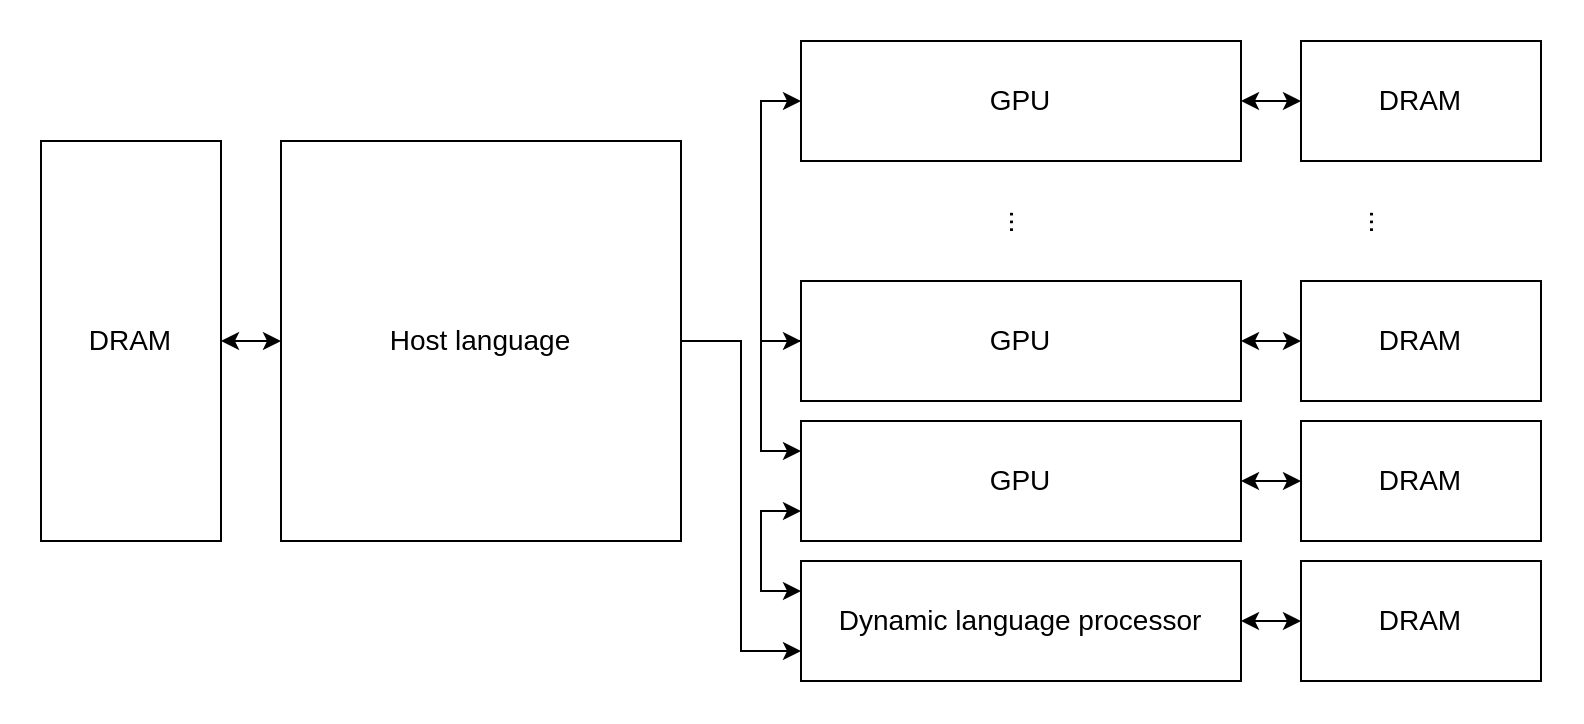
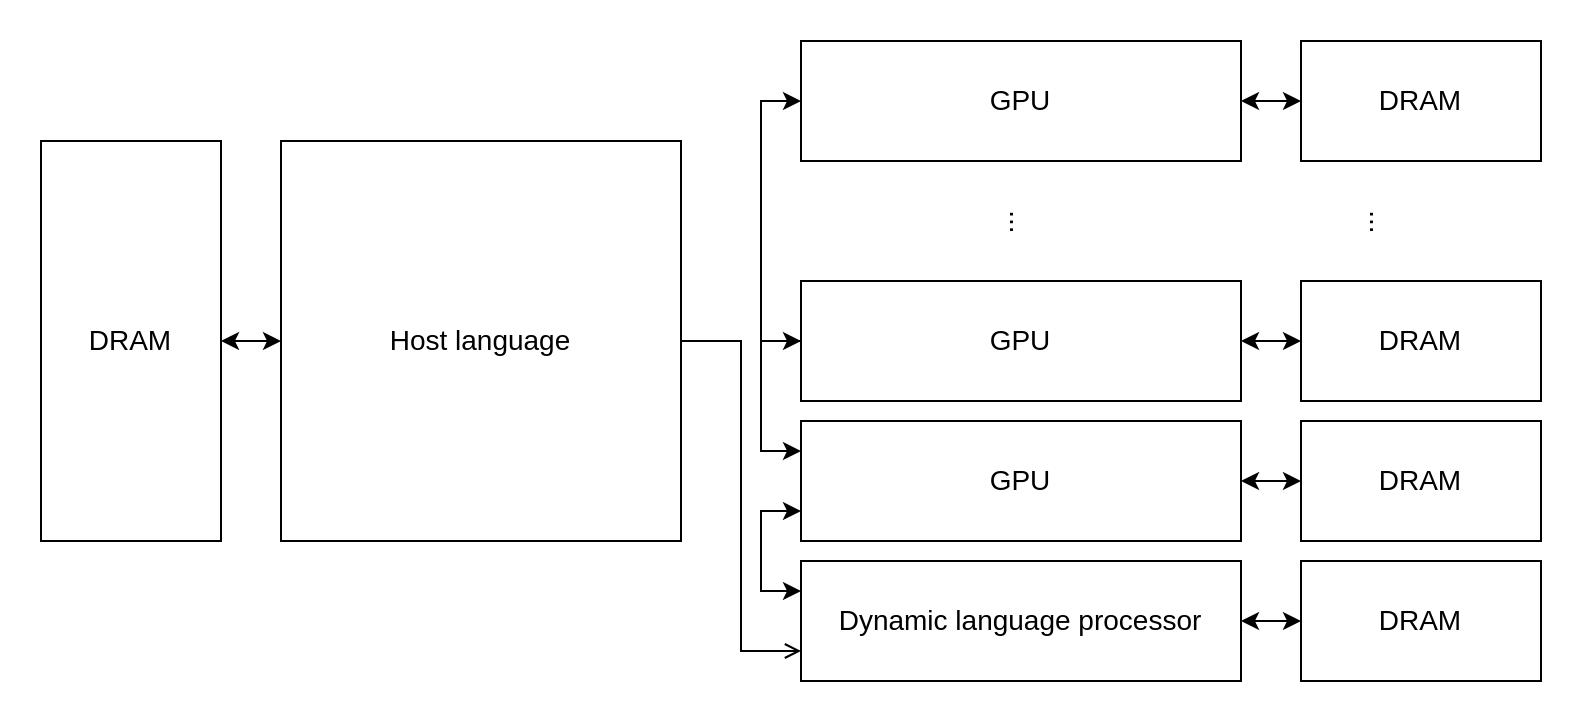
  <mxCell id="0" />
  <mxCell id="1" parent="0" />
- <mxCell id="2" style="edgeStyle=orthogonalEdgeStyle;rounded=0;orthogonalLoop=1;jettySize=auto;html=1;exitX=1;exitY=0.5;exitDx=0;exitDy=0;entryX=0;entryY=0.75;entryDx=0;entryDy=0;fontSize=14;" edge="1" parent="1" source="4" target="16"><mxGeometry relative="1" as="geometry" /></mxCell>
+ <mxCell id="2" style="edgeStyle=orthogonalEdgeStyle;rounded=0;orthogonalLoop=1;jettySize=auto;html=1;exitX=1;exitY=0.5;exitDx=0;exitDy=0;entryX=0;entryY=0.75;entryDx=0;entryDy=0;fontSize=14;endArrow=open;" edge="1" parent="1" source="4" target="16"><mxGeometry relative="1" as="geometry" /></mxCell>
  <mxCell id="3" style="edgeStyle=orthogonalEdgeStyle;rounded=0;orthogonalLoop=1;jettySize=auto;html=1;exitX=0;exitY=0.5;exitDx=0;exitDy=0;entryX=1;entryY=0.5;entryDx=0;entryDy=0;fontSize=14;startArrow=classic;startFill=1;" edge="1" parent="1" source="4" target="5"><mxGeometry relative="1" as="geometry" /></mxCell>
  <mxCell id="4" value="Host language" style="whiteSpace=wrap;html=1;aspect=fixed;fontSize=14;" vertex="1" parent="1"><mxGeometry x="140" y="70" width="200" height="200" as="geometry" /></mxCell>
  <mxCell id="5" value="DRAM" style="rounded=0;whiteSpace=wrap;html=1;fontSize=14;" vertex="1" parent="1"><mxGeometry x="20" y="70" width="90" height="200" as="geometry" /></mxCell>
  <mxCell id="6" style="edgeStyle=orthogonalEdgeStyle;rounded=0;orthogonalLoop=1;jettySize=auto;html=1;exitX=1;exitY=0.5;exitDx=0;exitDy=0;entryX=0;entryY=0.5;entryDx=0;entryDy=0;fontSize=14;startArrow=classic;startFill=1;" edge="1" parent="1" source="7" target="20"><mxGeometry relative="1" as="geometry" /></mxCell>
  <mxCell id="7" value="GPU" style="rounded=0;whiteSpace=wrap;html=1;fontSize=14;" vertex="1" parent="1"><mxGeometry x="400" y="20" width="220" height="60" as="geometry" /></mxCell>
  <mxCell id="8" style="edgeStyle=orthogonalEdgeStyle;rounded=0;orthogonalLoop=1;jettySize=auto;html=1;exitX=0;exitY=0.5;exitDx=0;exitDy=0;entryX=0;entryY=0.5;entryDx=0;entryDy=0;fontSize=14;" edge="1" parent="1" source="10" target="7"><mxGeometry relative="1" as="geometry" /></mxCell>
  <mxCell id="9" style="edgeStyle=orthogonalEdgeStyle;rounded=0;orthogonalLoop=1;jettySize=auto;html=1;exitX=1;exitY=0.5;exitDx=0;exitDy=0;entryX=0;entryY=0.5;entryDx=0;entryDy=0;fontSize=14;startArrow=classic;startFill=1;" edge="1" parent="1" source="10" target="19"><mxGeometry relative="1" as="geometry" /></mxCell>
  <mxCell id="10" value="GPU" style="rounded=0;whiteSpace=wrap;html=1;fontSize=14;" vertex="1" parent="1"><mxGeometry x="400" y="140" width="220" height="60" as="geometry" /></mxCell>
  <mxCell id="11" style="edgeStyle=orthogonalEdgeStyle;rounded=0;orthogonalLoop=1;jettySize=auto;html=1;exitX=0;exitY=0.25;exitDx=0;exitDy=0;entryX=0;entryY=0.5;entryDx=0;entryDy=0;fontSize=14;startArrow=classic;startFill=1;" edge="1" parent="1" source="13" target="10"><mxGeometry relative="1" as="geometry" /></mxCell>
  <mxCell id="12" style="edgeStyle=orthogonalEdgeStyle;rounded=0;orthogonalLoop=1;jettySize=auto;html=1;exitX=1;exitY=0.5;exitDx=0;exitDy=0;fontSize=14;startArrow=classic;startFill=1;" edge="1" parent="1" source="13" target="18"><mxGeometry relative="1" as="geometry" /></mxCell>
  <mxCell id="13" value="GPU" style="rounded=0;whiteSpace=wrap;html=1;fontSize=14;fontStyle=0" vertex="1" parent="1"><mxGeometry x="400" y="210" width="220" height="60" as="geometry" /></mxCell>
  <mxCell id="14" style="edgeStyle=orthogonalEdgeStyle;rounded=0;orthogonalLoop=1;jettySize=auto;html=1;exitX=0;exitY=0.25;exitDx=0;exitDy=0;entryX=0;entryY=0.75;entryDx=0;entryDy=0;fontSize=14;startArrow=classic;startFill=1;" edge="1" parent="1" source="16" target="13"><mxGeometry relative="1" as="geometry" /></mxCell>
  <mxCell id="15" style="edgeStyle=orthogonalEdgeStyle;rounded=0;orthogonalLoop=1;jettySize=auto;html=1;exitX=1;exitY=0.5;exitDx=0;exitDy=0;entryX=0;entryY=0.5;entryDx=0;entryDy=0;fontSize=14;startArrow=classic;startFill=1;" edge="1" parent="1" source="16" target="17"><mxGeometry relative="1" as="geometry" /></mxCell>
  <mxCell id="16" value="Dynamic language processor" style="rounded=0;whiteSpace=wrap;html=1;fontSize=14;fontStyle=0" vertex="1" parent="1"><mxGeometry x="400" y="280" width="220" height="60" as="geometry" /></mxCell>
  <mxCell id="17" value="DRAM" style="rounded=0;whiteSpace=wrap;html=1;fontSize=14;" vertex="1" parent="1"><mxGeometry x="650" y="280" width="120" height="60" as="geometry" /></mxCell>
  <mxCell id="18" value="DRAM" style="rounded=0;whiteSpace=wrap;html=1;fontSize=14;" vertex="1" parent="1"><mxGeometry x="650" y="210" width="120" height="60" as="geometry" /></mxCell>
  <mxCell id="19" value="DRAM" style="rounded=0;whiteSpace=wrap;html=1;fontSize=14;" vertex="1" parent="1"><mxGeometry x="650" y="140" width="120" height="60" as="geometry" /></mxCell>
  <mxCell id="20" value="DRAM" style="rounded=0;whiteSpace=wrap;html=1;fontSize=14;" vertex="1" parent="1"><mxGeometry x="650" y="20" width="120" height="60" as="geometry" /></mxCell>
  <mxCell id="21" value="..." style="text;strokeColor=none;align=center;fillColor=none;html=1;verticalAlign=middle;whiteSpace=wrap;rounded=0;fontSize=14;rotation=90;" vertex="1" parent="1"><mxGeometry x="480" y="96" width="60" height="30" as="geometry" /></mxCell>
  <mxCell id="22" value="..." style="text;strokeColor=none;align=center;fillColor=none;html=1;verticalAlign=middle;whiteSpace=wrap;rounded=0;fontSize=14;rotation=90;" vertex="1" parent="1"><mxGeometry x="660" y="96" width="60" height="30" as="geometry" /></mxCell>
